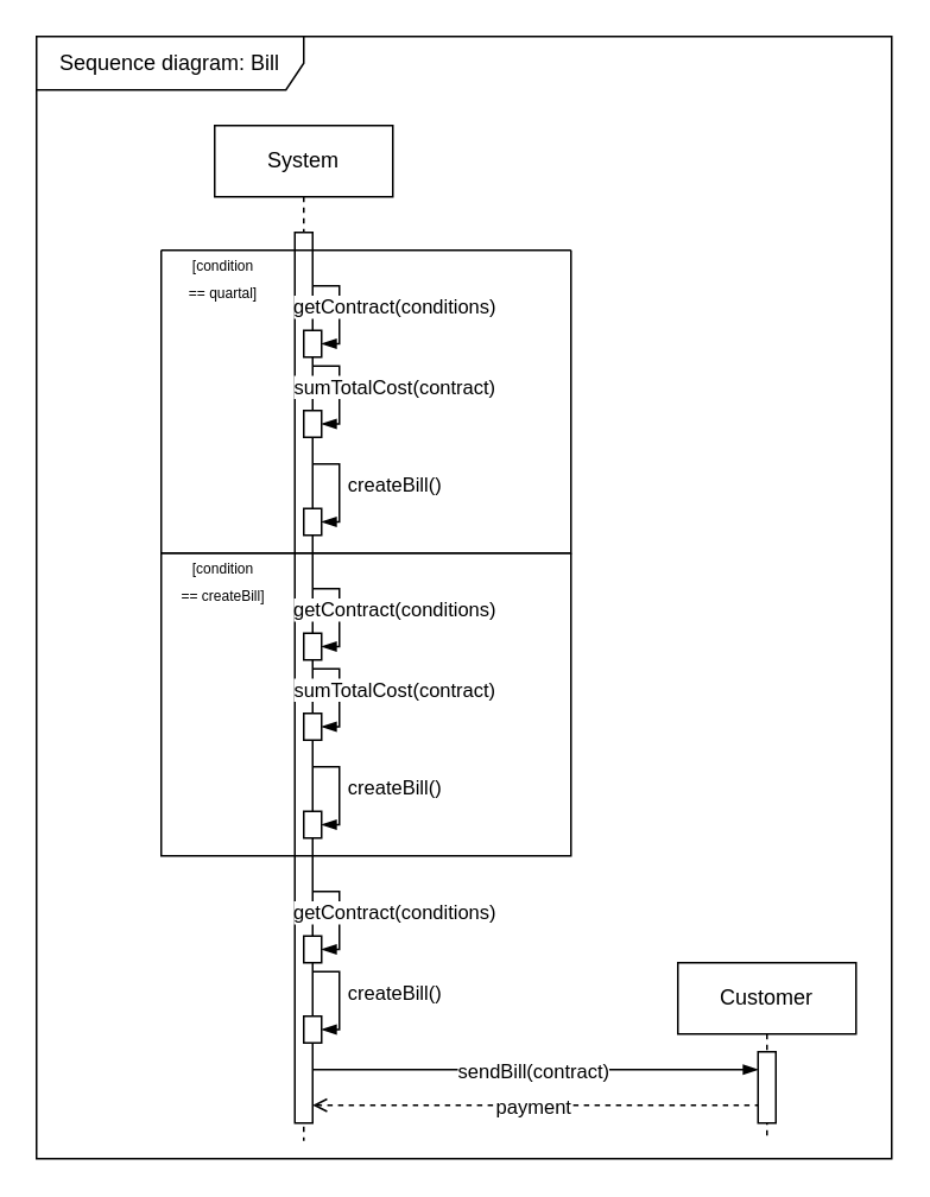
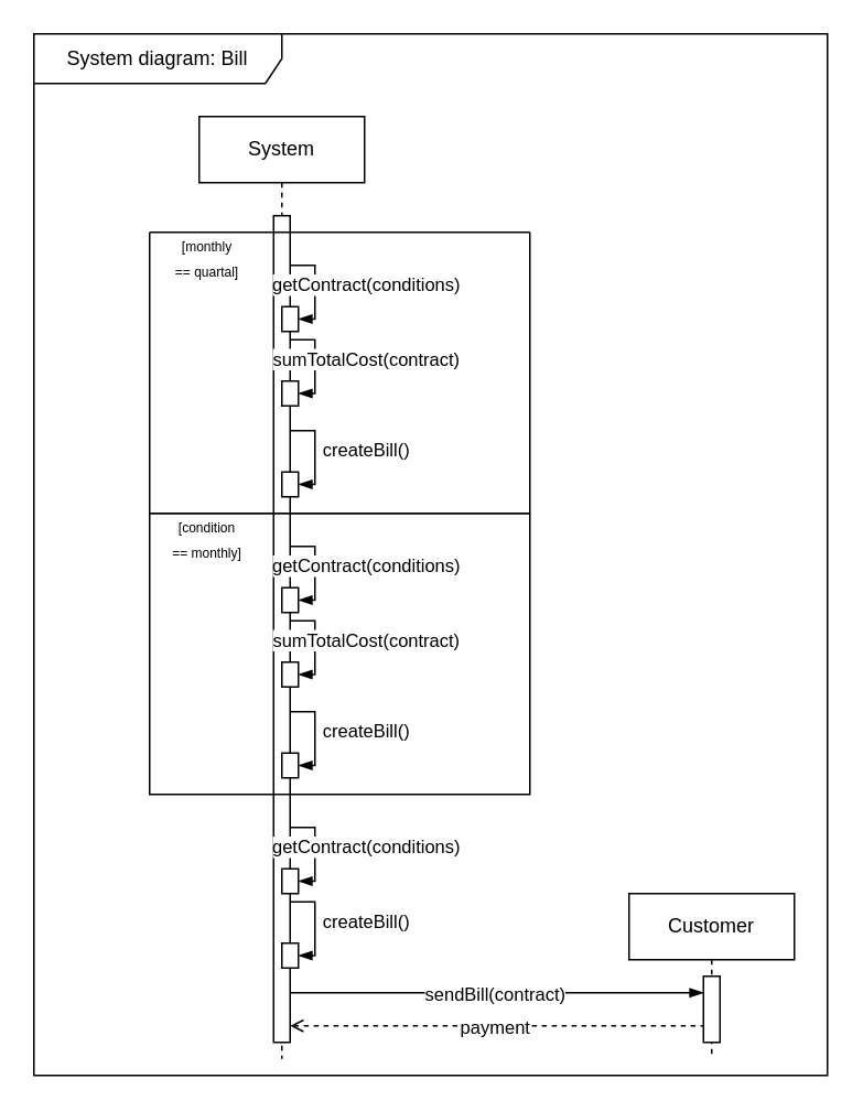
  <mxCell id="0" />
  <mxCell id="1" parent="0" />
  <mxCell id="2" value="System" style="shape=umlLifeline;perimeter=lifelinePerimeter;whiteSpace=wrap;html=1;container=1;dropTarget=0;collapsible=0;recursiveResize=0;outlineConnect=0;portConstraint=eastwest;newEdgeStyle={&quot;curved&quot;:0,&quot;rounded&quot;:0};" parent="1" vertex="1"><mxGeometry x="120" y="70" width="100" height="570" as="geometry" /></mxCell>
- <mxCell id="3" value="Sequence diagram: Bill" style="shape=umlFrame;whiteSpace=wrap;html=1;pointerEvents=0;width=150;height=30;" parent="1" vertex="1"><mxGeometry x="20" y="20" width="480" height="630" as="geometry" /></mxCell>
+ <mxCell id="3" value="System diagram: Bill" style="shape=umlFrame;whiteSpace=wrap;html=1;pointerEvents=0;width=150;height=30;" parent="1" vertex="1"><mxGeometry x="20" y="20" width="480" height="630" as="geometry" /></mxCell>
  <mxCell id="4" value="" style="html=1;points=[[0,0,0,0,5],[0,1,0,0,-5],[1,0,0,0,5],[1,1,0,0,-5]];perimeter=orthogonalPerimeter;outlineConnect=0;targetShapes=umlLifeline;portConstraint=eastwest;newEdgeStyle={&quot;curved&quot;:0,&quot;rounded&quot;:0};" parent="1" vertex="1"><mxGeometry x="165" y="130" width="10" height="500" as="geometry" /></mxCell>
  <mxCell id="5" value="" style="swimlane;startSize=0;" parent="1" vertex="1"><mxGeometry x="90" y="140" width="230" height="170" as="geometry" /></mxCell>
  <mxCell id="6" value="" style="html=1;points=[[0,0,0,0,5],[0,1,0,0,-5],[1,0,0,0,5],[1,1,0,0,-5]];perimeter=orthogonalPerimeter;outlineConnect=0;targetShapes=umlLifeline;portConstraint=eastwest;newEdgeStyle={&quot;curved&quot;:0,&quot;rounded&quot;:0};" parent="5" vertex="1"><mxGeometry x="80" y="45" width="10" height="15" as="geometry" /></mxCell>
  <mxCell id="7" value="" style="edgeStyle=elbowEdgeStyle;fontSize=12;html=1;endArrow=blockThin;endFill=1;rounded=0;exitX=1;exitY=0;exitDx=0;exitDy=5;exitPerimeter=0;" parent="5" target="6" edge="1"><mxGeometry width="160" relative="1" as="geometry"><mxPoint x="85" y="20" as="sourcePoint" /><mxPoint x="109.997" y="85" as="targetPoint" /><Array as="points"><mxPoint x="100" y="35" /></Array></mxGeometry></mxCell>
  <mxCell id="8" value="getContract(conditions)" style="edgeLabel;html=1;align=center;verticalAlign=middle;resizable=0;points=[];" parent="7" vertex="1" connectable="0"><mxGeometry x="-0.096" relative="1" as="geometry"><mxPoint x="30" as="offset" /></mxGeometry></mxCell>
  <mxCell id="9" value="" style="html=1;points=[[0,0,0,0,5],[0,1,0,0,-5],[1,0,0,0,5],[1,1,0,0,-5]];perimeter=orthogonalPerimeter;outlineConnect=0;targetShapes=umlLifeline;portConstraint=eastwest;newEdgeStyle={&quot;curved&quot;:0,&quot;rounded&quot;:0};" parent="5" vertex="1"><mxGeometry x="80" y="90" width="10" height="15" as="geometry" /></mxCell>
  <mxCell id="10" value="" style="edgeStyle=elbowEdgeStyle;fontSize=12;html=1;endArrow=blockThin;endFill=1;rounded=0;exitX=1;exitY=0;exitDx=0;exitDy=5;exitPerimeter=0;" parent="5" target="9" edge="1"><mxGeometry width="160" relative="1" as="geometry"><mxPoint x="85" y="65" as="sourcePoint" /><mxPoint x="109.997" y="130" as="targetPoint" /><Array as="points"><mxPoint x="100" y="80" /></Array></mxGeometry></mxCell>
  <mxCell id="11" value="sumTotalCost(contract)" style="edgeLabel;html=1;align=center;verticalAlign=middle;resizable=0;points=[];" parent="10" vertex="1" connectable="0"><mxGeometry x="-0.096" relative="1" as="geometry"><mxPoint x="30" as="offset" /></mxGeometry></mxCell>
  <mxCell id="12" value="" style="html=1;points=[[0,0,0,0,5],[0,1,0,0,-5],[1,0,0,0,5],[1,1,0,0,-5]];perimeter=orthogonalPerimeter;outlineConnect=0;targetShapes=umlLifeline;portConstraint=eastwest;newEdgeStyle={&quot;curved&quot;:0,&quot;rounded&quot;:0};" parent="5" vertex="1"><mxGeometry x="80" y="145" width="10" height="15" as="geometry" /></mxCell>
  <mxCell id="13" value="" style="edgeStyle=elbowEdgeStyle;fontSize=12;html=1;endArrow=blockThin;endFill=1;rounded=0;exitX=1;exitY=0;exitDx=0;exitDy=5;exitPerimeter=0;" parent="5" target="12" edge="1"><mxGeometry width="160" relative="1" as="geometry"><mxPoint x="85" y="120" as="sourcePoint" /><mxPoint x="109.997" y="185" as="targetPoint" /><Array as="points"><mxPoint x="100" y="135" /></Array></mxGeometry></mxCell>
  <mxCell id="14" value="createBill()" style="edgeLabel;html=1;align=center;verticalAlign=middle;resizable=0;points=[];" parent="13" vertex="1" connectable="0"><mxGeometry x="-0.096" relative="1" as="geometry"><mxPoint x="30" as="offset" /></mxGeometry></mxCell>
- <mxCell id="15" value="&lt;font style=&quot;font-size: 8px;&quot;&gt;[condition&lt;br&gt;== quartal]&lt;/font&gt;" style="text;html=1;align=center;verticalAlign=middle;whiteSpace=wrap;rounded=0;" parent="1" vertex="1"><mxGeometry x="80" y="140" width="90" height="30" as="geometry" /></mxCell>
+ <mxCell id="15" value="&lt;font style=&quot;font-size: 8px;&quot;&gt;[monthly&lt;br&gt;== quartal]&lt;/font&gt;" style="text;html=1;align=center;verticalAlign=middle;whiteSpace=wrap;rounded=0;" parent="1" vertex="1"><mxGeometry x="80" y="140" width="90" height="30" as="geometry" /></mxCell>
  <mxCell id="16" value="" style="swimlane;startSize=0;" parent="1" vertex="1"><mxGeometry x="90" y="310" width="230" height="170" as="geometry" /></mxCell>
  <mxCell id="17" value="" style="html=1;points=[[0,0,0,0,5],[0,1,0,0,-5],[1,0,0,0,5],[1,1,0,0,-5]];perimeter=orthogonalPerimeter;outlineConnect=0;targetShapes=umlLifeline;portConstraint=eastwest;newEdgeStyle={&quot;curved&quot;:0,&quot;rounded&quot;:0};" parent="16" vertex="1"><mxGeometry x="80" y="45" width="10" height="15" as="geometry" /></mxCell>
  <mxCell id="18" value="" style="edgeStyle=elbowEdgeStyle;fontSize=12;html=1;endArrow=blockThin;endFill=1;rounded=0;exitX=1;exitY=0;exitDx=0;exitDy=5;exitPerimeter=0;" parent="16" target="17" edge="1"><mxGeometry width="160" relative="1" as="geometry"><mxPoint x="85" y="20" as="sourcePoint" /><mxPoint x="109.997" y="85" as="targetPoint" /><Array as="points"><mxPoint x="100" y="35" /></Array></mxGeometry></mxCell>
  <mxCell id="19" value="getContract(conditions)" style="edgeLabel;html=1;align=center;verticalAlign=middle;resizable=0;points=[];" parent="18" vertex="1" connectable="0"><mxGeometry x="-0.096" relative="1" as="geometry"><mxPoint x="30" as="offset" /></mxGeometry></mxCell>
  <mxCell id="20" value="" style="html=1;points=[[0,0,0,0,5],[0,1,0,0,-5],[1,0,0,0,5],[1,1,0,0,-5]];perimeter=orthogonalPerimeter;outlineConnect=0;targetShapes=umlLifeline;portConstraint=eastwest;newEdgeStyle={&quot;curved&quot;:0,&quot;rounded&quot;:0};" parent="16" vertex="1"><mxGeometry x="80" y="90" width="10" height="15" as="geometry" /></mxCell>
  <mxCell id="21" value="" style="edgeStyle=elbowEdgeStyle;fontSize=12;html=1;endArrow=blockThin;endFill=1;rounded=0;exitX=1;exitY=0;exitDx=0;exitDy=5;exitPerimeter=0;" parent="16" target="20" edge="1"><mxGeometry width="160" relative="1" as="geometry"><mxPoint x="85" y="65" as="sourcePoint" /><mxPoint x="109.997" y="130" as="targetPoint" /><Array as="points"><mxPoint x="100" y="80" /></Array></mxGeometry></mxCell>
  <mxCell id="22" value="sumTotalCost(contract)" style="edgeLabel;html=1;align=center;verticalAlign=middle;resizable=0;points=[];" parent="21" vertex="1" connectable="0"><mxGeometry x="-0.096" relative="1" as="geometry"><mxPoint x="30" as="offset" /></mxGeometry></mxCell>
  <mxCell id="23" value="" style="html=1;points=[[0,0,0,0,5],[0,1,0,0,-5],[1,0,0,0,5],[1,1,0,0,-5]];perimeter=orthogonalPerimeter;outlineConnect=0;targetShapes=umlLifeline;portConstraint=eastwest;newEdgeStyle={&quot;curved&quot;:0,&quot;rounded&quot;:0};" parent="16" vertex="1"><mxGeometry x="80" y="145" width="10" height="15" as="geometry" /></mxCell>
  <mxCell id="24" value="" style="edgeStyle=elbowEdgeStyle;fontSize=12;html=1;endArrow=blockThin;endFill=1;rounded=0;exitX=1;exitY=0;exitDx=0;exitDy=5;exitPerimeter=0;" parent="16" target="23" edge="1"><mxGeometry width="160" relative="1" as="geometry"><mxPoint x="85" y="120" as="sourcePoint" /><mxPoint x="109.997" y="185" as="targetPoint" /><Array as="points"><mxPoint x="100" y="135" /></Array></mxGeometry></mxCell>
  <mxCell id="25" value="createBill()" style="edgeLabel;html=1;align=center;verticalAlign=middle;resizable=0;points=[];" parent="24" vertex="1" connectable="0"><mxGeometry x="-0.096" relative="1" as="geometry"><mxPoint x="30" as="offset" /></mxGeometry></mxCell>
- <mxCell id="26" value="&lt;font style=&quot;font-size: 8px;&quot;&gt;[condition&lt;br&gt;== createBill]&lt;/font&gt;" style="text;html=1;align=center;verticalAlign=middle;whiteSpace=wrap;rounded=0;" parent="1" vertex="1"><mxGeometry x="80" y="310" width="90" height="30" as="geometry" /></mxCell>
+ <mxCell id="26" value="&lt;font style=&quot;font-size: 8px;&quot;&gt;[condition&lt;br&gt;== monthly]&lt;/font&gt;" style="text;html=1;align=center;verticalAlign=middle;whiteSpace=wrap;rounded=0;" parent="1" vertex="1"><mxGeometry x="80" y="310" width="90" height="30" as="geometry" /></mxCell>
  <mxCell id="27" value="" style="swimlane;startSize=0;" parent="1" vertex="1"><mxGeometry x="90" y="480" width="230" as="geometry" /></mxCell>
  <mxCell id="28" value="" style="html=1;points=[[0,0,0,0,5],[0,1,0,0,-5],[1,0,0,0,5],[1,1,0,0,-5]];perimeter=orthogonalPerimeter;outlineConnect=0;targetShapes=umlLifeline;portConstraint=eastwest;newEdgeStyle={&quot;curved&quot;:0,&quot;rounded&quot;:0};" parent="27" vertex="1"><mxGeometry x="80" y="45" width="10" height="15" as="geometry" /></mxCell>
  <mxCell id="29" value="" style="edgeStyle=elbowEdgeStyle;fontSize=12;html=1;endArrow=blockThin;endFill=1;rounded=0;exitX=1;exitY=0;exitDx=0;exitDy=5;exitPerimeter=0;" parent="27" target="28" edge="1"><mxGeometry width="160" relative="1" as="geometry"><mxPoint x="85" y="20" as="sourcePoint" /><mxPoint x="109.997" y="85" as="targetPoint" /><Array as="points"><mxPoint x="100" y="35" /></Array></mxGeometry></mxCell>
  <mxCell id="30" value="getContract(conditions)" style="edgeLabel;html=1;align=center;verticalAlign=middle;resizable=0;points=[];" parent="29" vertex="1" connectable="0"><mxGeometry x="-0.096" relative="1" as="geometry"><mxPoint x="30" as="offset" /></mxGeometry></mxCell>
  <mxCell id="31" value="" style="html=1;points=[[0,0,0,0,5],[0,1,0,0,-5],[1,0,0,0,5],[1,1,0,0,-5]];perimeter=orthogonalPerimeter;outlineConnect=0;targetShapes=umlLifeline;portConstraint=eastwest;newEdgeStyle={&quot;curved&quot;:0,&quot;rounded&quot;:0};" parent="27" vertex="1"><mxGeometry x="80" y="90" width="10" height="15" as="geometry" /></mxCell>
  <mxCell id="32" value="" style="edgeStyle=elbowEdgeStyle;fontSize=12;html=1;endArrow=blockThin;endFill=1;rounded=0;exitX=1;exitY=0;exitDx=0;exitDy=5;exitPerimeter=0;" parent="27" target="31" edge="1"><mxGeometry width="160" relative="1" as="geometry"><mxPoint x="85" y="65" as="sourcePoint" /><mxPoint x="109.997" y="130" as="targetPoint" /><Array as="points"><mxPoint x="100" y="80" /></Array></mxGeometry></mxCell>
  <mxCell id="33" value="createBill()" style="edgeLabel;html=1;align=center;verticalAlign=middle;resizable=0;points=[];" parent="32" vertex="1" connectable="0"><mxGeometry x="-0.096" relative="1" as="geometry"><mxPoint x="30" as="offset" /></mxGeometry></mxCell>
  <mxCell id="34" value="Customer" style="shape=umlLifeline;perimeter=lifelinePerimeter;whiteSpace=wrap;html=1;container=1;dropTarget=0;collapsible=0;recursiveResize=0;outlineConnect=0;portConstraint=eastwest;newEdgeStyle={&quot;curved&quot;:0,&quot;rounded&quot;:0};" parent="1" vertex="1"><mxGeometry x="380" y="540" width="100" height="100" as="geometry" /></mxCell>
  <mxCell id="35" value="" style="html=1;points=[[0,0,0,0,5],[0,1,0,0,-5],[1,0,0,0,5],[1,1,0,0,-5]];perimeter=orthogonalPerimeter;outlineConnect=0;targetShapes=umlLifeline;portConstraint=eastwest;newEdgeStyle={&quot;curved&quot;:0,&quot;rounded&quot;:0};" parent="34" vertex="1"><mxGeometry x="45" y="50" width="10" height="40" as="geometry" /></mxCell>
  <mxCell id="36" value="" style="edgeStyle=elbowEdgeStyle;fontSize=12;html=1;endArrow=blockThin;endFill=1;rounded=0;" parent="1" edge="1"><mxGeometry width="160" relative="1" as="geometry"><mxPoint x="175" y="600" as="sourcePoint" /><mxPoint x="425" y="600" as="targetPoint" /><Array as="points"><mxPoint x="350" y="600" /></Array></mxGeometry></mxCell>
  <mxCell id="37" value="sendBill(contract)" style="edgeLabel;html=1;align=center;verticalAlign=middle;resizable=0;points=[];" parent="36" vertex="1" connectable="0"><mxGeometry x="-0.018" relative="1" as="geometry"><mxPoint as="offset" /></mxGeometry></mxCell>
  <mxCell id="38" value="" style="edgeStyle=elbowEdgeStyle;fontSize=12;html=1;endArrow=none;endFill=0;rounded=0;startArrow=open;startFill=0;dashed=1;" edge="1" parent="1"><mxGeometry width="160" relative="1" as="geometry"><mxPoint x="175" y="620" as="sourcePoint" /><mxPoint x="425" y="620" as="targetPoint" /><Array as="points"><mxPoint x="350" y="620" /></Array></mxGeometry></mxCell>
  <mxCell id="39" value="payment" style="edgeLabel;html=1;align=center;verticalAlign=middle;resizable=0;points=[];" vertex="1" connectable="0" parent="38"><mxGeometry x="-0.018" relative="1" as="geometry"><mxPoint as="offset" /></mxGeometry></mxCell>
